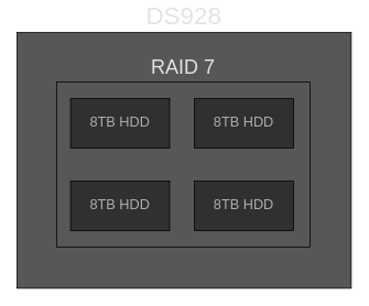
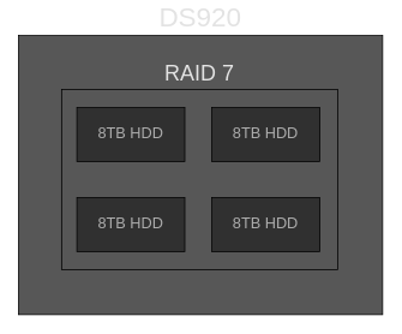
  <mxCell id="0" />
  <mxCell id="1" parent="0" />
- <mxCell id="2" value="DS928" style="rounded=0;whiteSpace=wrap;html=1;labelPosition=center;verticalLabelPosition=top;align=center;verticalAlign=bottom;fontSize=30;fillColor=#575757;fontColor=#E3E3E3;" parent="1" vertex="1"><mxGeometry x="20" y="20" width="405" height="310" as="geometry" /></mxCell>
+ <mxCell id="2" value="DS920" style="rounded=0;whiteSpace=wrap;html=1;labelPosition=center;verticalLabelPosition=top;align=center;verticalAlign=bottom;fontSize=30;fillColor=#575757;fontColor=#E3E3E3;" parent="1" vertex="1"><mxGeometry x="20" y="20" width="405" height="310" as="geometry" /></mxCell>
  <mxCell id="3" value="RAID 7" style="rounded=0;whiteSpace=wrap;html=1;fontSize=24;fontColor=#E3E3E3;fillColor=#575757;labelPosition=center;verticalLabelPosition=top;align=center;verticalAlign=bottom;" parent="1" vertex="1"><mxGeometry x="68" y="80" width="307" height="200" as="geometry" /></mxCell>
  <mxCell id="4" value="8TB HDD" style="rounded=0;whiteSpace=wrap;html=1;fontSize=17;fontColor=#ADADAD;fillColor=#303030;" parent="1" vertex="1"><mxGeometry x="235" y="100" width="120" height="60" as="geometry" /></mxCell>
  <mxCell id="5" value="8TB HDD" style="rounded=0;whiteSpace=wrap;html=1;fontSize=17;fontColor=#ADADAD;fillColor=#303030;" parent="1" vertex="1"><mxGeometry x="85" y="200" width="120" height="60" as="geometry" /></mxCell>
  <mxCell id="6" value="8TB HDD" style="rounded=0;whiteSpace=wrap;html=1;fontSize=17;fontColor=#ADADAD;fillColor=#303030;" parent="1" vertex="1"><mxGeometry x="235" y="200" width="120" height="60" as="geometry" /></mxCell>
  <mxCell id="7" value="8TB HDD" style="rounded=0;whiteSpace=wrap;html=1;fontSize=17;fontColor=#ADADAD;fillColor=#303030;" parent="1" vertex="1"><mxGeometry x="85" y="100" width="120" height="60" as="geometry" /></mxCell>
